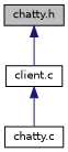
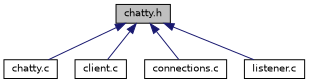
  digraph {
    node [color=black fillcolor=white fontname=Helvetica fontsize=10 shape=record style=filled]
    edge [color=midnightblue dir=back fontname=Helvetica fontsize=10 labelfontname=Helvetica labelfontsize=10 style=solid]
    n1 [fillcolor=grey75 fontcolor=black height=0.2 label="chatty.h" width=0.4]
    n2 [height=0.2 label="chatty.c" width=0.4]
    n3 [height=0.2 label="client.c" width=0.4]
-   n3 -> n2
+   n4 [height=0.2 label="connections.c" width=0.4]
+   n5 [height=0.2 label="listener.c" width=0.4]
+   n1 -> n2
    n1 -> n3
+   n1 -> n4
+   n1 -> n5
  }
